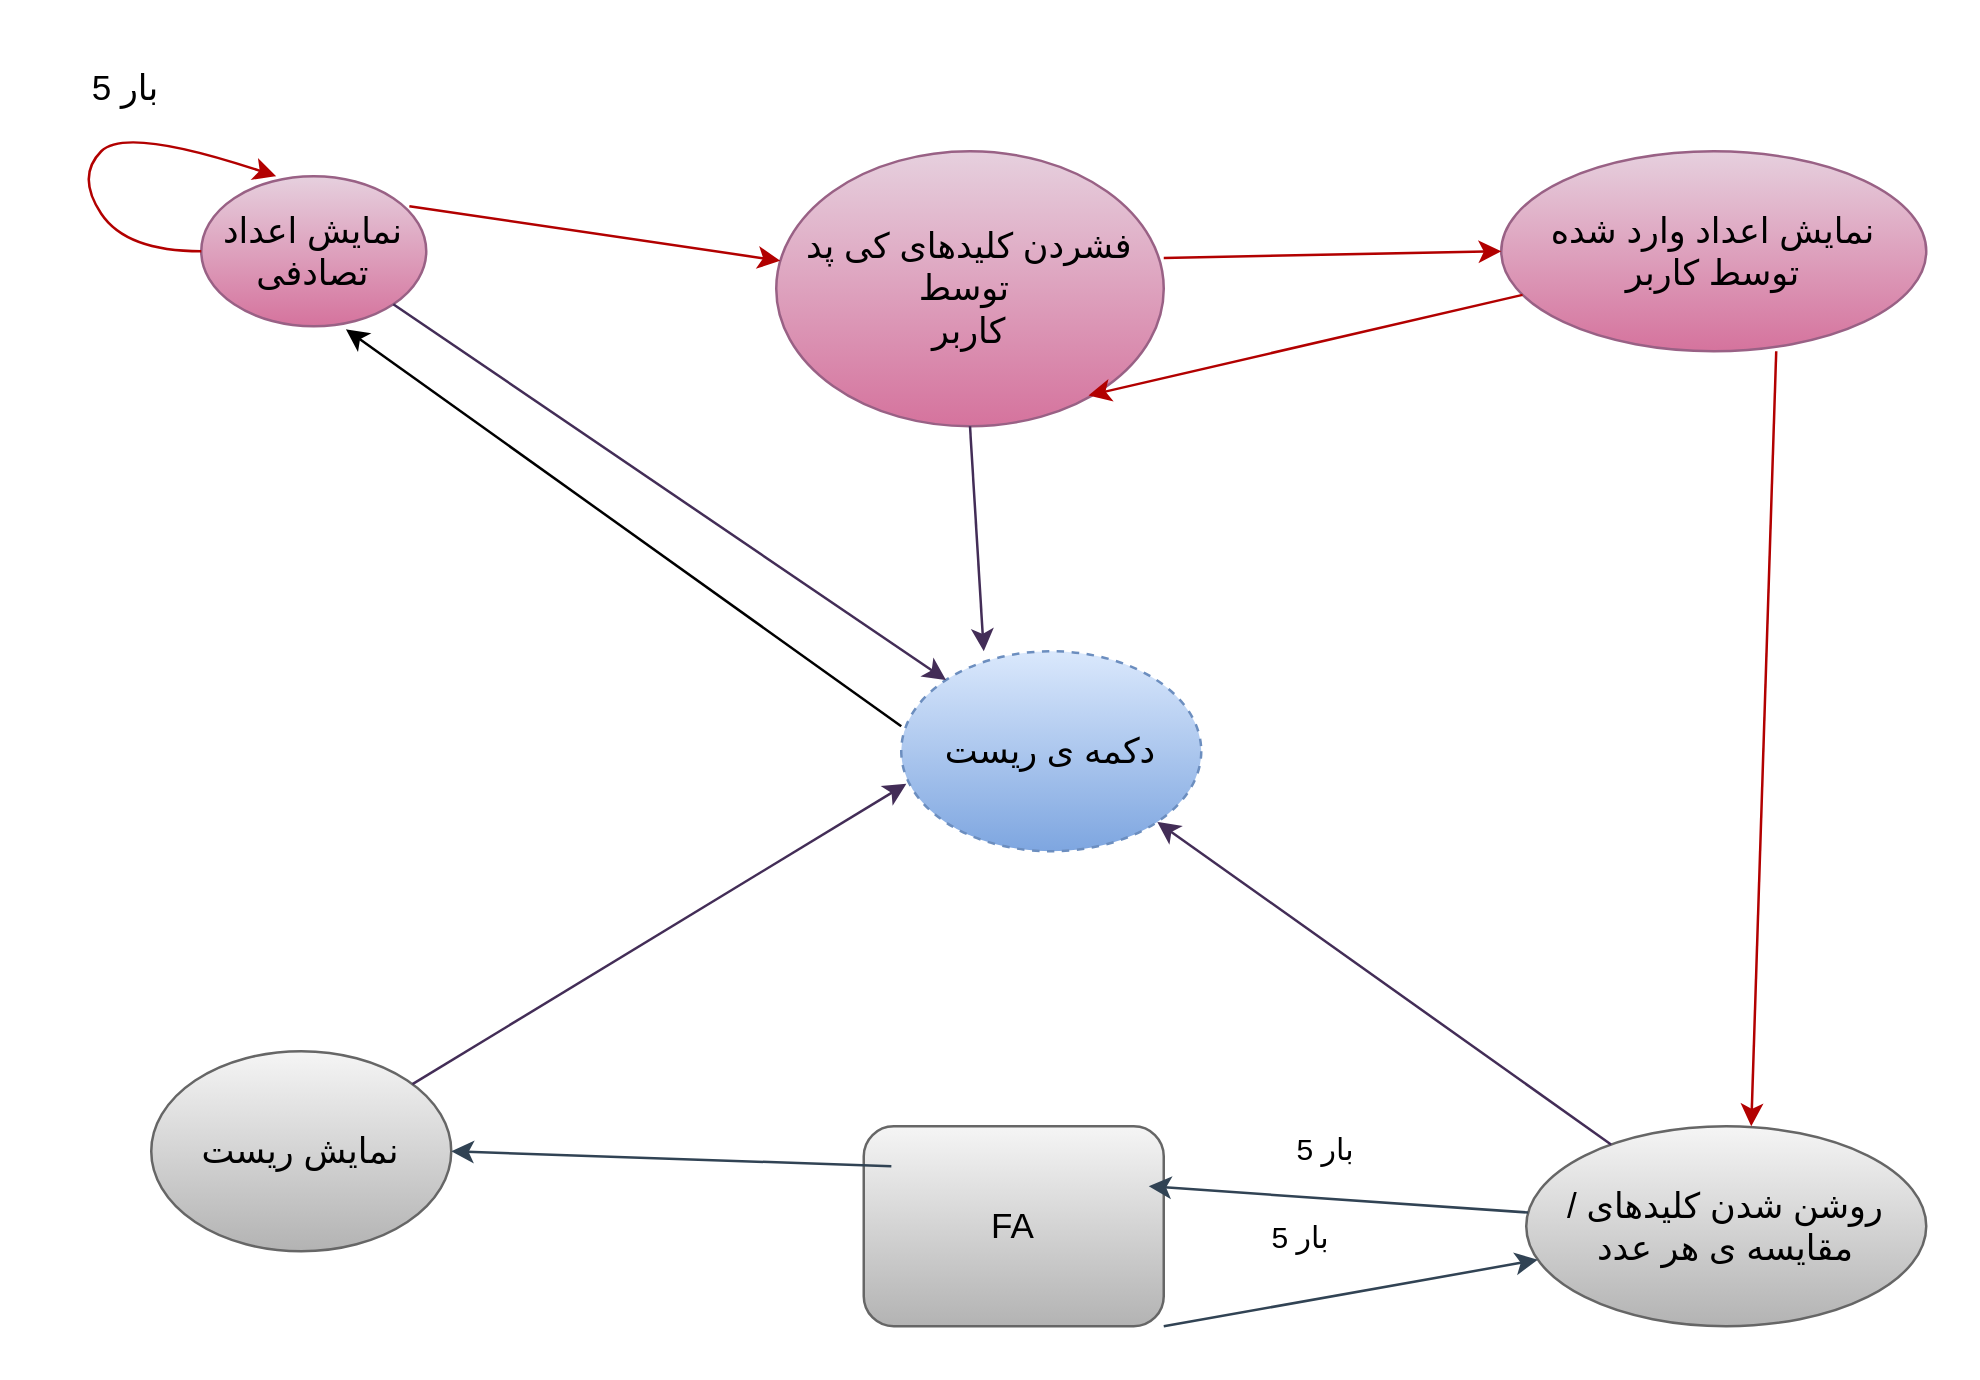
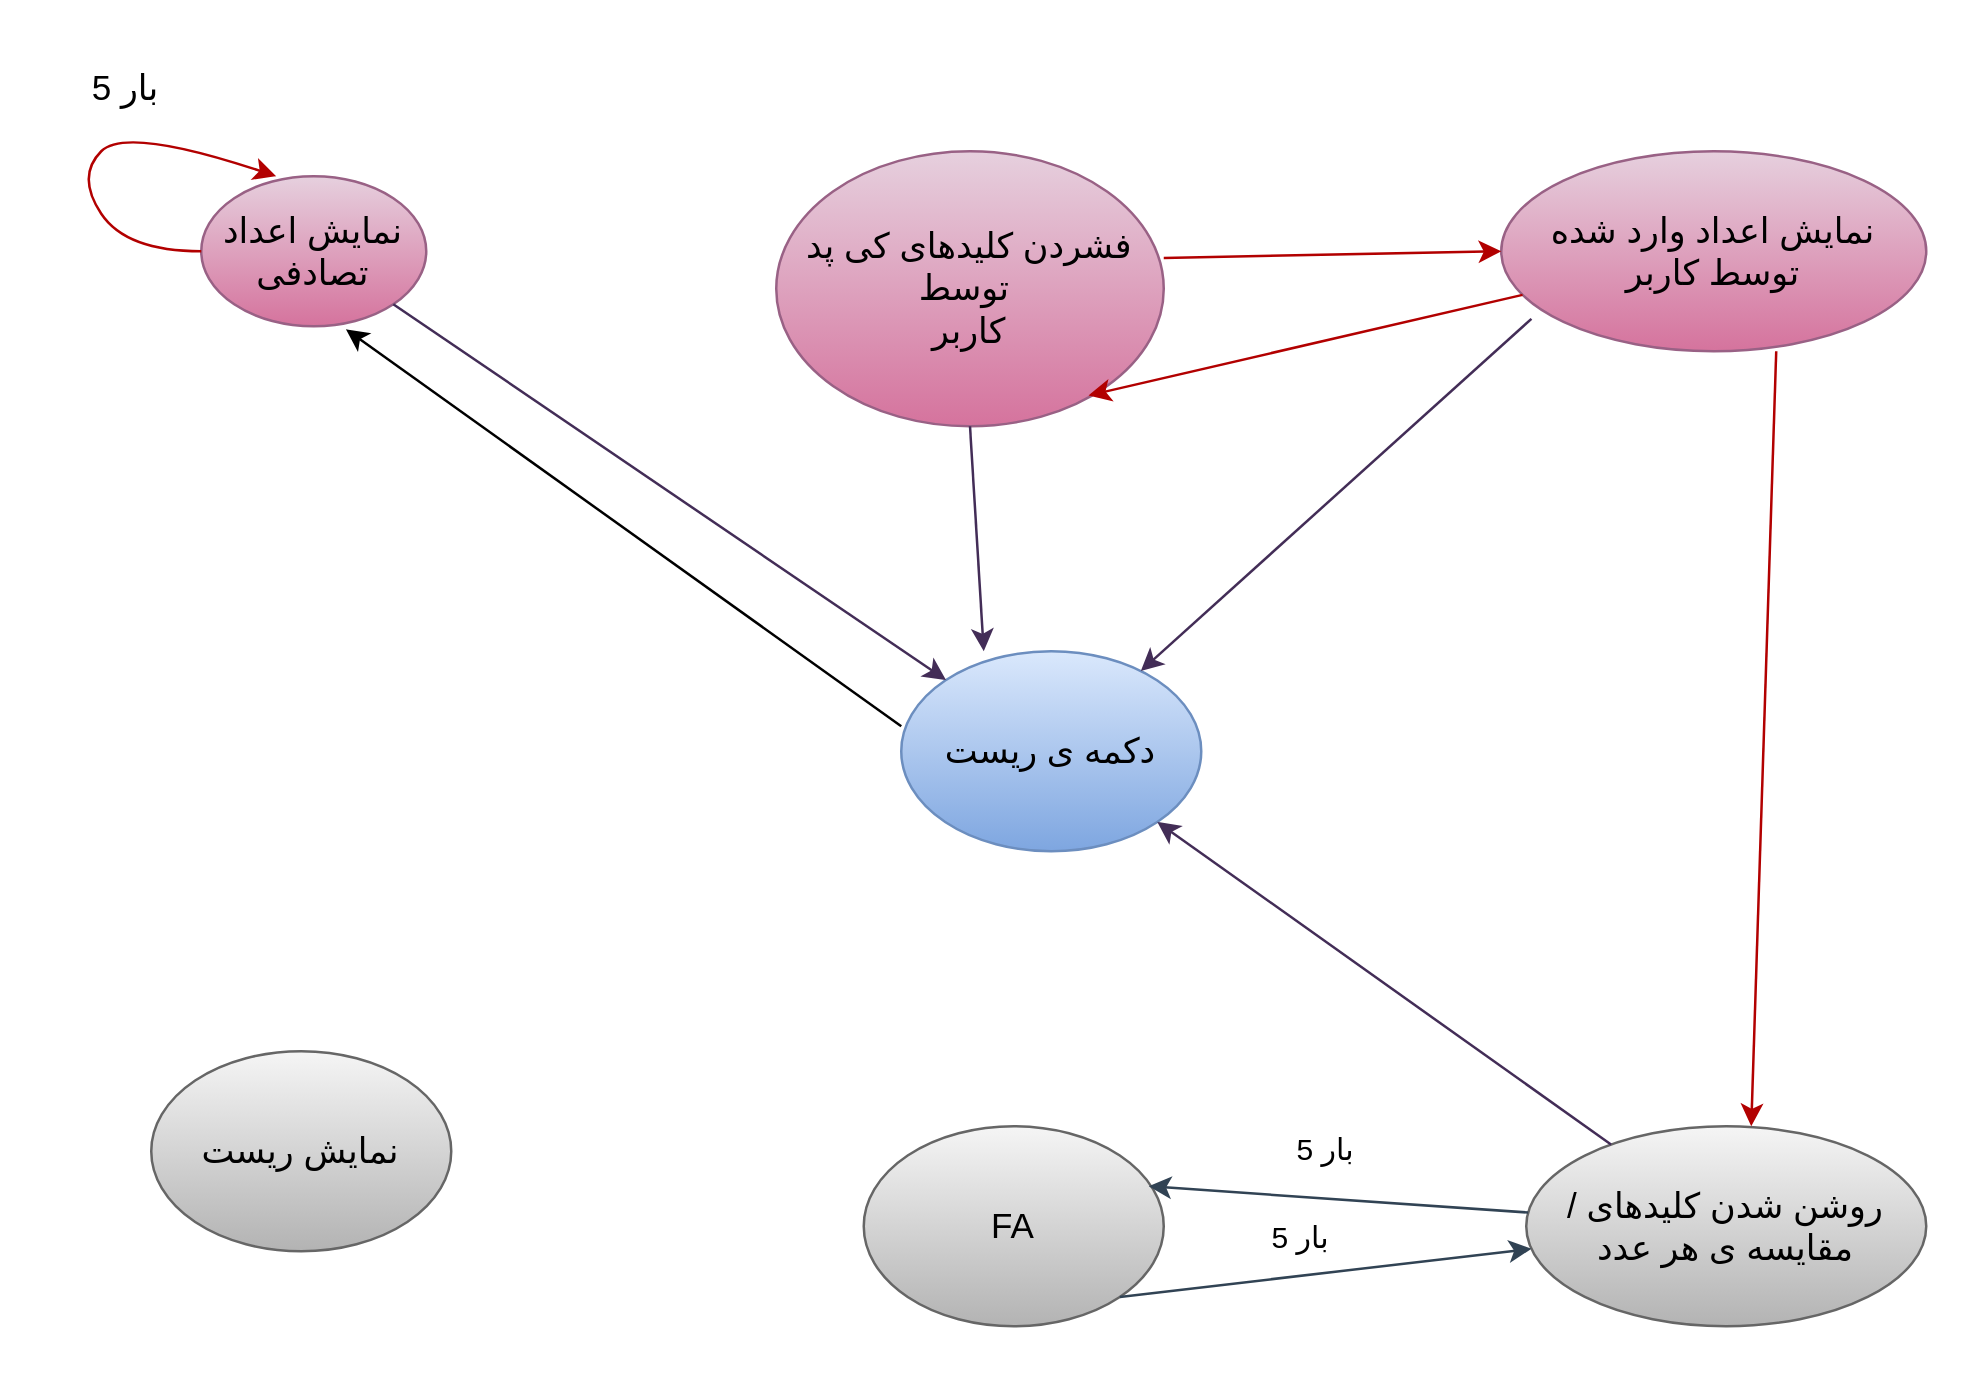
  <mxCell id="0" />
  <mxCell id="1" parent="0" />
  <mxCell id="2" value="&lt;font style=&quot;font-size: 14px&quot;&gt;نمایش اعداد تصادفی&lt;/font&gt;" style="ellipse;whiteSpace=wrap;html=1;fillColor=#e6d0de;strokeColor=#996185;gradientColor=#d5739d;" parent="1" vertex="1"><mxGeometry x="80" y="70" width="90" height="60" as="geometry" /></mxCell>
  <mxCell id="3" value="&lt;font style=&quot;font-size: 14px&quot;&gt;فشردن کلیدهای کی پد توسط&amp;nbsp;&lt;br&gt;کاربر&lt;/font&gt;" style="ellipse;whiteSpace=wrap;html=1;fillColor=#e6d0de;strokeColor=#996185;gradientColor=#d5739d;" parent="1" vertex="1"><mxGeometry x="310" y="60" width="155" height="110" as="geometry" /></mxCell>
  <mxCell id="4" value="&lt;font style=&quot;font-size: 14px&quot;&gt;نمایش اعداد وارد شده توسط کاربر&lt;/font&gt;" style="ellipse;whiteSpace=wrap;html=1;fillColor=#e6d0de;strokeColor=#996185;gradientColor=#d5739d;" parent="1" vertex="1"><mxGeometry x="600" y="60" width="170" height="80" as="geometry" /></mxCell>
  <mxCell id="5" value="&lt;font style=&quot;font-size: 14px&quot;&gt;روشن شدن کلیدهای / مقایسه ی هر عدد&lt;/font&gt;" style="ellipse;whiteSpace=wrap;html=1;fillColor=#f5f5f5;strokeColor=#666666;gradientColor=#b3b3b3;" parent="1" vertex="1"><mxGeometry x="610" y="450" width="160" height="80" as="geometry" /></mxCell>
- <mxCell id="6" value="&lt;font style=&quot;font-size: 14px&quot;&gt;FA&lt;/font&gt;" style="whiteSpace=wrap;html=1;fillColor=#f5f5f5;strokeColor=#666666;gradientColor=#b3b3b3;rounded=1;" parent="1" vertex="1"><mxGeometry x="345" y="450" width="120" height="80" as="geometry" /></mxCell>
+ <mxCell id="6" value="&lt;font style=&quot;font-size: 14px&quot;&gt;FA&lt;/font&gt;" style="ellipse;whiteSpace=wrap;html=1;fillColor=#f5f5f5;strokeColor=#666666;gradientColor=#b3b3b3;" parent="1" vertex="1"><mxGeometry x="345" y="450" width="120" height="80" as="geometry" /></mxCell>
  <mxCell id="7" value="&lt;font style=&quot;font-size: 14px&quot;&gt;نمایش ریست&lt;/font&gt;" style="ellipse;whiteSpace=wrap;html=1;fillColor=#f5f5f5;strokeColor=#666666;gradientColor=#b3b3b3;" parent="1" vertex="1"><mxGeometry x="60" y="420" width="120" height="80" as="geometry" /></mxCell>
- <mxCell id="8" value="&lt;font style=&quot;font-size: 14px&quot;&gt;دکمه ی ریست&lt;/font&gt;" style="ellipse;whiteSpace=wrap;html=1;fillColor=#dae8fc;strokeColor=#6c8ebf;gradientColor=#7ea6e0;dashed=1;" parent="1" vertex="1"><mxGeometry x="360" y="260" width="120" height="80" as="geometry" /></mxCell>
+ <mxCell id="8" value="&lt;font style=&quot;font-size: 14px&quot;&gt;دکمه ی ریست&lt;/font&gt;" style="ellipse;whiteSpace=wrap;html=1;fillColor=#dae8fc;strokeColor=#6c8ebf;gradientColor=#7ea6e0;" parent="1" vertex="1"><mxGeometry x="360" y="260" width="120" height="80" as="geometry" /></mxCell>
  <mxCell id="9" value="" style="curved=1;endArrow=classic;html=1;rounded=0;exitX=0;exitY=0.5;exitDx=0;exitDy=0;entryX=0.333;entryY=0;entryDx=0;entryDy=0;entryPerimeter=0;fillColor=#e51400;strokeColor=#B20000;" parent="1" source="2" target="2" edge="1"><mxGeometry width="50" height="50" relative="1" as="geometry"><mxPoint x="20" y="90" as="sourcePoint" /><mxPoint x="70" y="40" as="targetPoint" /><Array as="points"><mxPoint x="50" y="100" /><mxPoint x="30" y="70" /><mxPoint x="50" y="50" /></Array></mxGeometry></mxCell>
  <mxCell id="10" value="&lt;font style=&quot;font-size: 14px&quot;&gt;5 بار&lt;/font&gt;" style="text;html=1;strokeColor=none;fillColor=none;align=center;verticalAlign=middle;whiteSpace=wrap;rounded=0;" parent="1" vertex="1"><mxGeometry x="20" y="20" width="60" height="30" as="geometry" /></mxCell>
  <mxCell id="11" value="" style="endArrow=classic;html=1;rounded=0;exitX=1;exitY=1;exitDx=0;exitDy=0;fillColor=#76608a;strokeColor=#432D57;" parent="1" source="2" target="8" edge="1"><mxGeometry width="50" height="50" relative="1" as="geometry"><mxPoint x="270" y="280" as="sourcePoint" /><mxPoint x="320" y="230" as="targetPoint" /></mxGeometry></mxCell>
  <mxCell id="12" value="" style="endArrow=classic;html=1;rounded=0;exitX=0.5;exitY=1;exitDx=0;exitDy=0;entryX=0.275;entryY=0;entryDx=0;entryDy=0;entryPerimeter=0;fillColor=#76608a;strokeColor=#432D57;" parent="1" source="3" target="8" edge="1"><mxGeometry width="50" height="50" relative="1" as="geometry"><mxPoint x="270" y="280" as="sourcePoint" /><mxPoint x="430" y="230" as="targetPoint" /></mxGeometry></mxCell>
+ <mxCell id="13" value="" style="endArrow=classic;html=1;rounded=0;exitX=0.071;exitY=0.838;exitDx=0;exitDy=0;exitPerimeter=0;fillColor=#76608a;strokeColor=#432D57;" parent="1" source="4" target="8" edge="1"><mxGeometry width="50" height="50" relative="1" as="geometry"><mxPoint x="460" y="250" as="sourcePoint" /><mxPoint x="320" y="230" as="targetPoint" /></mxGeometry></mxCell>
  <mxCell id="14" value="" style="endArrow=classic;html=1;rounded=0;entryX=0;entryY=0.5;entryDx=0;entryDy=0;exitX=1;exitY=0.388;exitDx=0;exitDy=0;exitPerimeter=0;fillColor=#e51400;strokeColor=#B20000;" parent="1" source="3" target="4" edge="1"><mxGeometry width="50" height="50" relative="1" as="geometry"><mxPoint x="270" y="280" as="sourcePoint" /><mxPoint x="320" y="230" as="targetPoint" /></mxGeometry></mxCell>
  <mxCell id="15" value="" style="endArrow=classic;html=1;rounded=0;entryX=0.806;entryY=0.888;entryDx=0;entryDy=0;entryPerimeter=0;fillColor=#e51400;strokeColor=#B20000;" parent="1" source="4" target="3" edge="1"><mxGeometry width="50" height="50" relative="1" as="geometry"><mxPoint x="270" y="280" as="sourcePoint" /><mxPoint x="320" y="230" as="targetPoint" /></mxGeometry></mxCell>
- <mxCell id="16" value="" style="endArrow=classic;html=1;rounded=0;exitX=0.925;exitY=0.2;exitDx=0;exitDy=0;exitPerimeter=0;fillColor=#e51400;strokeColor=#B20000;" parent="1" source="2" target="3" edge="1"><mxGeometry width="50" height="50" relative="1" as="geometry"><mxPoint x="270" y="280" as="sourcePoint" /><mxPoint x="320" y="230" as="targetPoint" /></mxGeometry></mxCell>
- <mxCell id="17" value="" style="endArrow=classic;html=1;rounded=0;entryX=0.017;entryY=0.663;entryDx=0;entryDy=0;entryPerimeter=0;fillColor=#76608a;strokeColor=#432D57;" parent="1" source="7" target="8" edge="1"><mxGeometry width="50" height="50" relative="1" as="geometry"><mxPoint x="270" y="280" as="sourcePoint" /><mxPoint x="320" y="230" as="targetPoint" /></mxGeometry></mxCell>
  <mxCell id="18" value="" style="endArrow=classic;html=1;rounded=0;entryX=1;entryY=1;entryDx=0;entryDy=0;fillColor=#76608a;strokeColor=#432D57;" parent="1" source="5" target="8" edge="1"><mxGeometry width="50" height="50" relative="1" as="geometry"><mxPoint x="270" y="280" as="sourcePoint" /><mxPoint x="320" y="230" as="targetPoint" /></mxGeometry></mxCell>
  <mxCell id="19" value="" style="endArrow=classic;html=1;rounded=0;exitX=0.647;exitY=1;exitDx=0;exitDy=0;exitPerimeter=0;fillColor=#e51400;strokeColor=#B20000;" parent="1" source="4" edge="1"><mxGeometry width="50" height="50" relative="1" as="geometry"><mxPoint x="270" y="280" as="sourcePoint" /><mxPoint x="700" y="450" as="targetPoint" /></mxGeometry></mxCell>
  <mxCell id="20" value="" style="endArrow=classic;html=1;rounded=0;entryX=0.95;entryY=0.3;entryDx=0;entryDy=0;entryPerimeter=0;fillColor=#647687;strokeColor=#314354;" parent="1" source="5" target="6" edge="1"><mxGeometry width="50" height="50" relative="1" as="geometry"><mxPoint x="270" y="280" as="sourcePoint" /><mxPoint x="320" y="230" as="targetPoint" /></mxGeometry></mxCell>
  <mxCell id="21" value="5 بار" style="text;html=1;strokeColor=none;fillColor=none;align=center;verticalAlign=middle;whiteSpace=wrap;rounded=0;" parent="1" vertex="1"><mxGeometry x="500" y="445" width="60" height="30" as="geometry" /></mxCell>
  <mxCell id="22" value="" style="endArrow=classic;html=1;rounded=0;exitX=1;exitY=1;exitDx=0;exitDy=0;fillColor=#647687;strokeColor=#314354;" parent="1" source="6" target="5" edge="1"><mxGeometry width="50" height="50" relative="1" as="geometry"><mxPoint x="270" y="280" as="sourcePoint" /><mxPoint x="320" y="230" as="targetPoint" /></mxGeometry></mxCell>
  <mxCell id="23" value="5 بار" style="text;html=1;strokeColor=none;fillColor=none;align=center;verticalAlign=middle;whiteSpace=wrap;rounded=0;" parent="1" vertex="1"><mxGeometry x="490" y="480" width="60" height="30" as="geometry" /></mxCell>
- <mxCell id="24" value="" style="endArrow=classic;html=1;rounded=0;exitX=0.092;exitY=0.2;exitDx=0;exitDy=0;exitPerimeter=0;entryX=1;entryY=0.5;entryDx=0;entryDy=0;fillColor=#647687;strokeColor=#314354;" parent="1" source="6" target="7" edge="1"><mxGeometry width="50" height="50" relative="1" as="geometry"><mxPoint x="270" y="280" as="sourcePoint" /><mxPoint x="320" y="230" as="targetPoint" /></mxGeometry></mxCell>
  <mxCell id="25" value="" style="endArrow=classic;html=1;rounded=0;entryX=0.643;entryY=1.02;entryDx=0;entryDy=0;entryPerimeter=0;exitX=0;exitY=0.375;exitDx=0;exitDy=0;exitPerimeter=0;" edge="1" parent="1" source="8" target="2"><mxGeometry width="50" height="50" relative="1" as="geometry"><mxPoint x="380" y="230" as="sourcePoint" /><mxPoint x="430" y="180" as="targetPoint" /></mxGeometry></mxCell>
